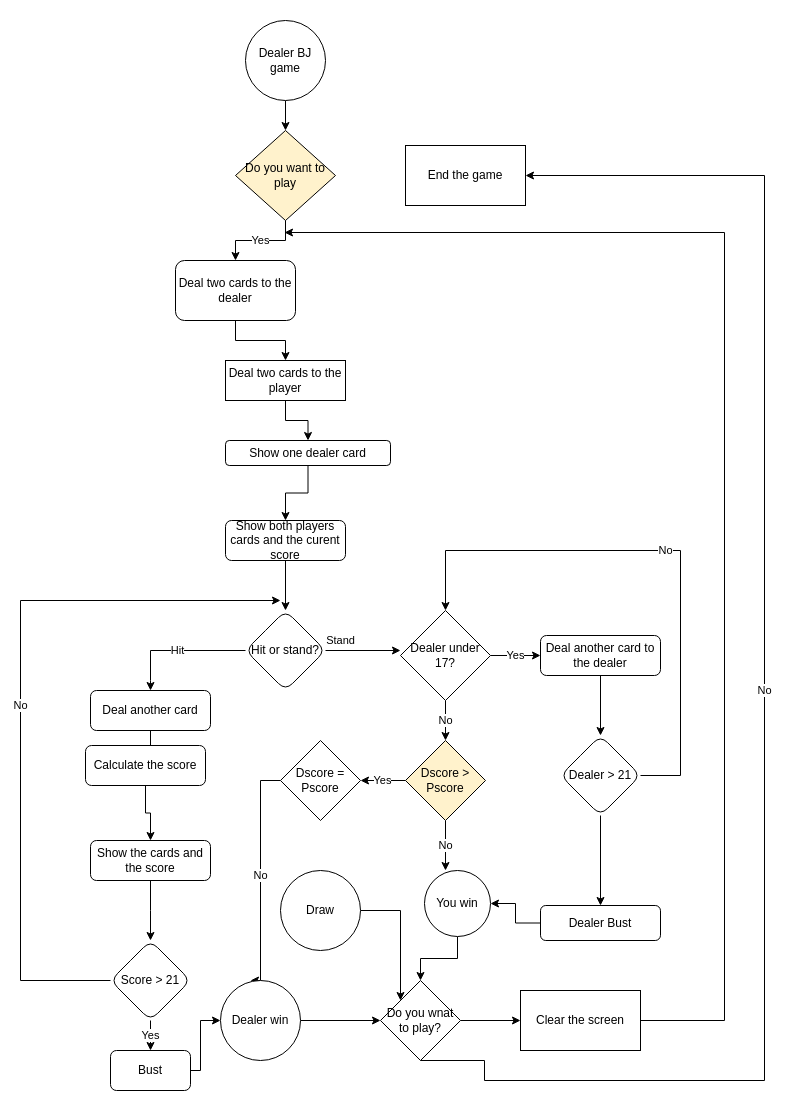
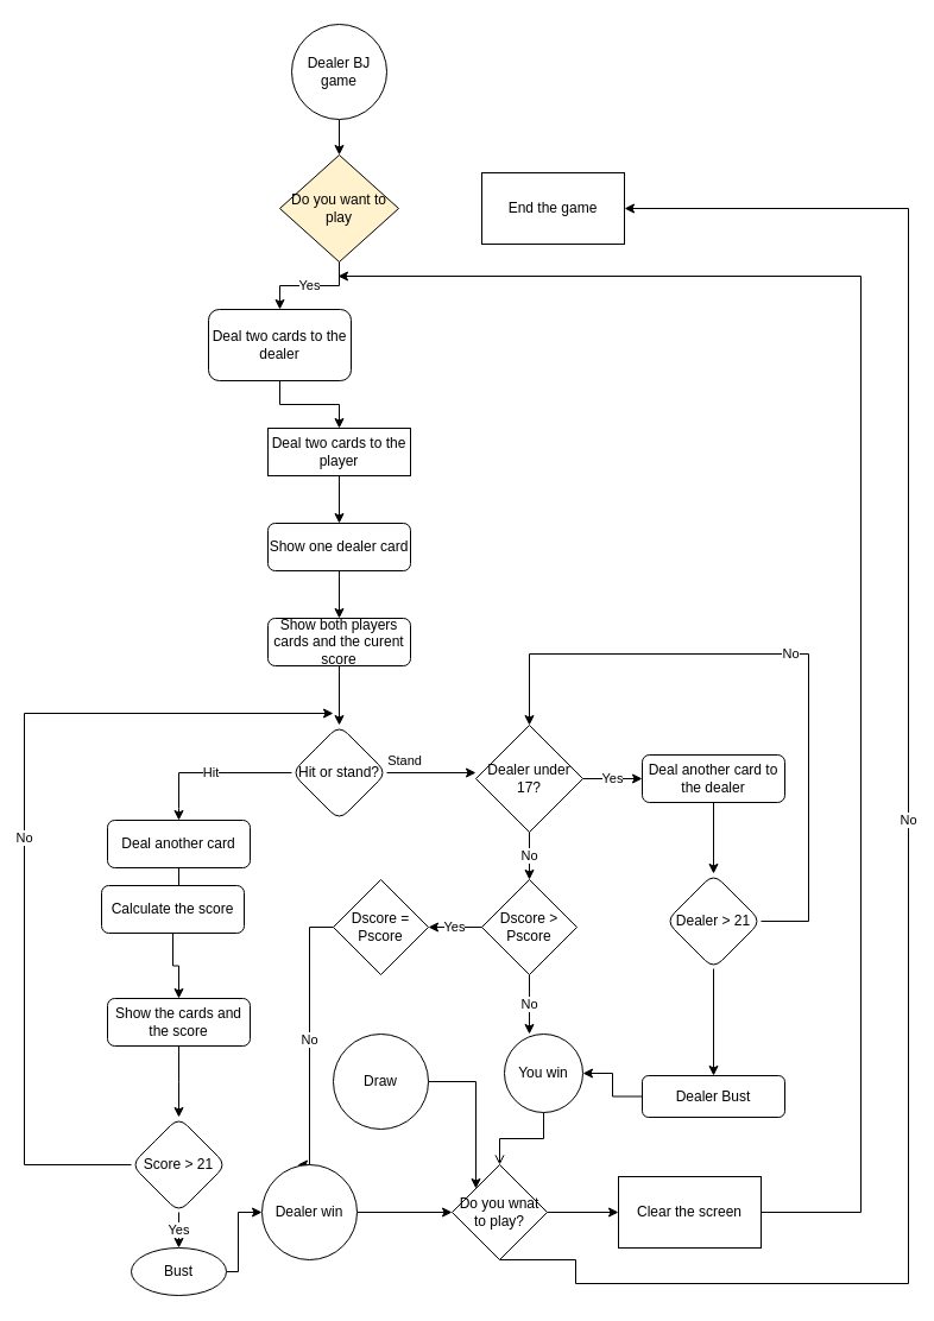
  <mxCell id="0" />
  <mxCell id="1" parent="0" />
  <mxCell id="2" style="edgeStyle=orthogonalEdgeStyle;rounded=0;orthogonalLoop=1;jettySize=auto;html=1;" parent="1" source="3" target="4" edge="1"><mxGeometry relative="1" as="geometry"><mxPoint x="285" y="170" as="targetPoint" /></mxGeometry></mxCell>
  <mxCell id="3" value="Dealer BJ game" style="ellipse;whiteSpace=wrap;html=1;aspect=fixed;" parent="1" vertex="1"><mxGeometry x="245" y="20" width="80" height="80" as="geometry" /></mxCell>
  <mxCell id="4" value="Do you want to play" style="rhombus;whiteSpace=wrap;html=1;fillColor=#fff2cc;" parent="1" vertex="1"><mxGeometry x="235" y="130" width="100" height="90" as="geometry" /></mxCell>
  <mxCell id="5" value="" style="edgeStyle=orthogonalEdgeStyle;rounded=0;orthogonalLoop=1;jettySize=auto;html=1;" parent="1" source="39" target="7" edge="1"><mxGeometry relative="1" as="geometry" /></mxCell>
  <mxCell id="6" value="" style="edgeStyle=orthogonalEdgeStyle;rounded=0;orthogonalLoop=1;jettySize=auto;html=1;" parent="1" source="7" target="9" edge="1"><mxGeometry relative="1" as="geometry" /></mxCell>
  <mxCell id="7" value="Deal two cards to the player" style="whiteSpace=wrap;html=1;rounded=0;" parent="1" vertex="1"><mxGeometry x="225" y="360" width="120" height="40" as="geometry" /></mxCell>
  <mxCell id="8" style="edgeStyle=orthogonalEdgeStyle;rounded=0;orthogonalLoop=1;jettySize=auto;html=1;" parent="1" source="9" target="11" edge="1"><mxGeometry relative="1" as="geometry"><mxPoint x="285" y="590" as="targetPoint" /></mxGeometry></mxCell>
- <mxCell id="9" value="Show one dealer card" style="whiteSpace=wrap;html=1;rounded=1;" parent="1" vertex="1"><mxGeometry x="225" y="440" width="165" height="25" as="geometry" /></mxCell>
+ <mxCell id="9" value="Show one dealer card" style="whiteSpace=wrap;html=1;rounded=1;" parent="1" vertex="1"><mxGeometry x="225" y="440" width="120" height="40" as="geometry" /></mxCell>
  <mxCell id="10" value="" style="edgeStyle=orthogonalEdgeStyle;rounded=0;orthogonalLoop=1;jettySize=auto;html=1;" parent="1" source="11" target="14" edge="1"><mxGeometry relative="1" as="geometry" /></mxCell>
  <mxCell id="11" value="Show both players cards and the curent score" style="rounded=1;whiteSpace=wrap;html=1;" parent="1" vertex="1"><mxGeometry x="225" y="520" width="120" height="40" as="geometry" /></mxCell>
  <mxCell id="12" value="Hit" style="edgeStyle=orthogonalEdgeStyle;rounded=0;orthogonalLoop=1;jettySize=auto;html=1;" parent="1" source="14" edge="1"><mxGeometry relative="1" as="geometry"><mxPoint x="150" y="690" as="targetPoint" /><Array as="points"><mxPoint x="150" y="650" /><mxPoint x="150" y="680" /></Array></mxGeometry></mxCell>
  <mxCell id="13" value="Stand" style="edgeStyle=orthogonalEdgeStyle;rounded=0;orthogonalLoop=1;jettySize=auto;html=1;" parent="1" source="14" edge="1"><mxGeometry x="-0.6" y="10" relative="1" as="geometry"><mxPoint x="400" y="650" as="targetPoint" /><mxPoint as="offset" /></mxGeometry></mxCell>
  <mxCell id="14" value="Hit or stand?" style="rhombus;whiteSpace=wrap;html=1;rounded=1;" parent="1" vertex="1"><mxGeometry x="245" y="610" width="80" height="80" as="geometry" /></mxCell>
  <mxCell id="15" style="edgeStyle=orthogonalEdgeStyle;rounded=0;orthogonalLoop=1;jettySize=auto;html=1;" parent="1" source="16" target="18" edge="1"><mxGeometry relative="1" as="geometry"><mxPoint x="150" y="770" as="targetPoint" /></mxGeometry></mxCell>
  <mxCell id="16" value="Deal another card" style="rounded=1;whiteSpace=wrap;html=1;" parent="1" vertex="1"><mxGeometry x="90" y="690" width="120" height="40" as="geometry" /></mxCell>
  <mxCell id="17" value="" style="edgeStyle=orthogonalEdgeStyle;rounded=0;orthogonalLoop=1;jettySize=auto;html=1;" parent="1" source="18" target="20" edge="1"><mxGeometry relative="1" as="geometry" /></mxCell>
  <mxCell id="18" value="Calculate the score" style="rounded=1;whiteSpace=wrap;html=1;" parent="1" vertex="1"><mxGeometry x="85" y="745" width="120" height="40" as="geometry" /></mxCell>
  <mxCell id="19" value="" style="edgeStyle=orthogonalEdgeStyle;rounded=0;orthogonalLoop=1;jettySize=auto;html=1;" parent="1" source="20" edge="1"><mxGeometry relative="1" as="geometry"><mxPoint x="150" y="940" as="targetPoint" /></mxGeometry></mxCell>
  <mxCell id="20" value="Show the cards and the score" style="whiteSpace=wrap;html=1;rounded=1;" parent="1" vertex="1"><mxGeometry x="90" y="840" width="120" height="40" as="geometry" /></mxCell>
  <mxCell id="21" value="Yes" style="edgeStyle=orthogonalEdgeStyle;rounded=0;orthogonalLoop=1;jettySize=auto;html=1;entryX=0;entryY=0.5;entryDx=0;entryDy=0;" parent="1" source="23" target="25" edge="1"><mxGeometry relative="1" as="geometry" /></mxCell>
  <mxCell id="22" value="No" style="edgeStyle=orthogonalEdgeStyle;rounded=0;orthogonalLoop=1;jettySize=auto;html=1;" parent="1" source="23" edge="1"><mxGeometry relative="1" as="geometry"><mxPoint x="445" y="740" as="targetPoint" /></mxGeometry></mxCell>
  <mxCell id="23" value="Dealer under 17?" style="rhombus;whiteSpace=wrap;html=1;" parent="1" vertex="1"><mxGeometry x="400" y="610" width="90" height="90" as="geometry" /></mxCell>
  <mxCell id="24" value="" style="edgeStyle=orthogonalEdgeStyle;rounded=0;orthogonalLoop=1;jettySize=auto;html=1;" parent="1" source="25" target="33" edge="1"><mxGeometry relative="1" as="geometry" /></mxCell>
  <mxCell id="25" value="Deal another card to the dealer" style="rounded=1;whiteSpace=wrap;html=1;" parent="1" vertex="1"><mxGeometry x="540" y="635" width="120" height="40" as="geometry" /></mxCell>
  <mxCell id="26" value="No" style="edgeStyle=orthogonalEdgeStyle;rounded=0;orthogonalLoop=1;jettySize=auto;html=1;" parent="1" edge="1"><mxGeometry relative="1" as="geometry"><mxPoint x="280" y="600" as="targetPoint" /><mxPoint x="110" y="980" as="sourcePoint" /><Array as="points"><mxPoint x="20" y="980" /></Array></mxGeometry></mxCell>
  <mxCell id="27" value="Yes" style="edgeStyle=orthogonalEdgeStyle;rounded=0;orthogonalLoop=1;jettySize=auto;html=1;exitX=0.5;exitY=1;exitDx=0;exitDy=0;" parent="1" source="28" target="30" edge="1"><mxGeometry relative="1" as="geometry"><mxPoint x="190" y="980" as="sourcePoint" /></mxGeometry></mxCell>
  <mxCell id="28" value="Score &amp;gt; 21" style="rhombus;whiteSpace=wrap;html=1;rounded=1;" parent="1" vertex="1"><mxGeometry x="110" y="940" width="80" height="80" as="geometry" /></mxCell>
  <mxCell id="29" style="edgeStyle=orthogonalEdgeStyle;rounded=0;orthogonalLoop=1;jettySize=auto;html=1;entryX=0;entryY=0.5;entryDx=0;entryDy=0;" parent="1" source="30" target="49" edge="1"><mxGeometry relative="1" as="geometry"><Array as="points"><mxPoint x="200" y="1070" /><mxPoint x="200" y="1020" /></Array></mxGeometry></mxCell>
- <mxCell id="30" value="Bust" style="whiteSpace=wrap;html=1;rounded=1;" parent="1" vertex="1"><mxGeometry x="110" y="1050" width="80" height="40" as="geometry" /></mxCell>
+ <mxCell id="30" value="Bust" style="ellipse;whiteSpace=wrap;html=1;" parent="1" vertex="1"><mxGeometry x="110" y="1050" width="80" height="40" as="geometry" /></mxCell>
  <mxCell id="31" value="No" style="edgeStyle=orthogonalEdgeStyle;rounded=0;orthogonalLoop=1;jettySize=auto;html=1;entryX=0.5;entryY=0;entryDx=0;entryDy=0;" parent="1" source="33" target="23" edge="1"><mxGeometry relative="1" as="geometry"><mxPoint x="440" y="550" as="targetPoint" /><Array as="points"><mxPoint x="680" y="775" /><mxPoint x="680" y="550" /><mxPoint x="445" y="550" /></Array></mxGeometry></mxCell>
  <mxCell id="32" value="" style="edgeStyle=orthogonalEdgeStyle;rounded=0;orthogonalLoop=1;jettySize=auto;html=1;" parent="1" source="33" target="35" edge="1"><mxGeometry relative="1" as="geometry" /></mxCell>
  <mxCell id="33" value="Dealer &amp;gt; 21" style="rhombus;whiteSpace=wrap;html=1;rounded=1;" parent="1" vertex="1"><mxGeometry x="560" y="735" width="80" height="80" as="geometry" /></mxCell>
  <mxCell id="34" style="edgeStyle=orthogonalEdgeStyle;rounded=0;orthogonalLoop=1;jettySize=auto;html=1;entryX=1;entryY=0.5;entryDx=0;entryDy=0;" parent="1" source="35" target="43" edge="1"><mxGeometry relative="1" as="geometry" /></mxCell>
  <mxCell id="35" value="Dealer Bust" style="whiteSpace=wrap;html=1;rounded=1;" parent="1" vertex="1"><mxGeometry x="540" y="905" width="120" height="35" as="geometry" /></mxCell>
  <mxCell id="36" value="No" style="edgeStyle=orthogonalEdgeStyle;rounded=0;orthogonalLoop=1;jettySize=auto;html=1;" parent="1" source="38" edge="1"><mxGeometry relative="1" as="geometry"><mxPoint x="445" y="870" as="targetPoint" /></mxGeometry></mxCell>
  <mxCell id="37" value="Yes" style="edgeStyle=orthogonalEdgeStyle;rounded=0;orthogonalLoop=1;jettySize=auto;html=1;" parent="1" source="38" target="45" edge="1"><mxGeometry relative="1" as="geometry" /></mxCell>
- <mxCell id="38" value="Dscore &amp;gt; Pscore" style="rhombus;whiteSpace=wrap;html=1;fillColor=#fff2cc;" parent="1" vertex="1"><mxGeometry x="405" y="740" width="80" height="80" as="geometry" /></mxCell>
+ <mxCell id="38" value="Dscore &amp;gt; Pscore" style="rhombus;whiteSpace=wrap;html=1;" parent="1" vertex="1"><mxGeometry x="405" y="740" width="80" height="80" as="geometry" /></mxCell>
  <mxCell id="39" value="Deal two cards to the dealer" style="rounded=1;whiteSpace=wrap;html=1;" parent="1" vertex="1"><mxGeometry x="175" y="260" width="120" height="60" as="geometry" /></mxCell>
  <mxCell id="40" value="Yes" style="edgeStyle=orthogonalEdgeStyle;rounded=0;orthogonalLoop=1;jettySize=auto;html=1;" parent="1" source="4" target="39" edge="1"><mxGeometry relative="1" as="geometry"><mxPoint x="285" y="320" as="targetPoint" /><mxPoint x="285" y="240" as="sourcePoint" /></mxGeometry></mxCell>
  <mxCell id="41" value="End the game" style="whiteSpace=wrap;html=1;" parent="1" vertex="1"><mxGeometry x="405" y="145" width="120" height="60" as="geometry" /></mxCell>
- <mxCell id="42" style="edgeStyle=orthogonalEdgeStyle;rounded=0;orthogonalLoop=1;jettySize=auto;html=1;entryX=0.5;entryY=0;entryDx=0;entryDy=0;" parent="1" source="43" target="52" edge="1"><mxGeometry relative="1" as="geometry" /></mxCell>
+ <mxCell id="42" style="edgeStyle=orthogonalEdgeStyle;rounded=0;orthogonalLoop=1;jettySize=auto;html=1;entryX=0.5;entryY=0;entryDx=0;entryDy=0;endArrow=open;" parent="1" source="43" target="52" edge="1"><mxGeometry relative="1" as="geometry" /></mxCell>
  <mxCell id="43" value="You win" style="ellipse;whiteSpace=wrap;html=1;aspect=fixed;" parent="1" vertex="1"><mxGeometry x="424" y="870" width="66" height="66" as="geometry" /></mxCell>
  <mxCell id="44" value="No" style="edgeStyle=orthogonalEdgeStyle;rounded=0;orthogonalLoop=1;jettySize=auto;html=1;" parent="1" source="45" edge="1"><mxGeometry relative="1" as="geometry"><mxPoint x="250" y="980" as="targetPoint" /><Array as="points"><mxPoint x="260" y="780" /><mxPoint x="260" y="980" /></Array></mxGeometry></mxCell>
  <mxCell id="45" value="Dscore = Pscore" style="rhombus;whiteSpace=wrap;html=1;" parent="1" vertex="1"><mxGeometry x="280" y="740" width="80" height="80" as="geometry" /></mxCell>
  <mxCell id="46" style="edgeStyle=orthogonalEdgeStyle;rounded=0;orthogonalLoop=1;jettySize=auto;html=1;entryX=0;entryY=0;entryDx=0;entryDy=0;" parent="1" source="47" target="52" edge="1"><mxGeometry relative="1" as="geometry" /></mxCell>
  <mxCell id="47" value="Draw" style="ellipse;whiteSpace=wrap;html=1;aspect=fixed;" parent="1" vertex="1"><mxGeometry x="280" y="870" width="80" height="80" as="geometry" /></mxCell>
  <mxCell id="48" style="edgeStyle=orthogonalEdgeStyle;rounded=0;orthogonalLoop=1;jettySize=auto;html=1;entryX=0;entryY=0.5;entryDx=0;entryDy=0;" parent="1" source="49" target="52" edge="1"><mxGeometry relative="1" as="geometry" /></mxCell>
  <mxCell id="49" value="Dealer win" style="ellipse;whiteSpace=wrap;html=1;aspect=fixed;" parent="1" vertex="1"><mxGeometry x="220" y="980" width="80" height="80" as="geometry" /></mxCell>
  <mxCell id="50" value="" style="edgeStyle=orthogonalEdgeStyle;rounded=0;orthogonalLoop=1;jettySize=auto;html=1;" parent="1" source="52" target="54" edge="1"><mxGeometry relative="1" as="geometry" /></mxCell>
  <mxCell id="51" value="No" style="edgeStyle=orthogonalEdgeStyle;rounded=0;orthogonalLoop=1;jettySize=auto;html=1;exitX=0.5;exitY=1;exitDx=0;exitDy=0;entryX=1;entryY=0.5;entryDx=0;entryDy=0;" parent="1" source="52" target="41" edge="1"><mxGeometry relative="1" as="geometry"><mxPoint x="764" y="160" as="targetPoint" /><Array as="points"><mxPoint x="484" y="1080" /><mxPoint x="764" y="1080" /><mxPoint x="764" y="175" /></Array></mxGeometry></mxCell>
  <mxCell id="52" value="Do you wnat to play?" style="rhombus;whiteSpace=wrap;html=1;" parent="1" vertex="1"><mxGeometry x="380" y="980" width="80" height="80" as="geometry" /></mxCell>
  <mxCell id="53" style="edgeStyle=orthogonalEdgeStyle;rounded=0;orthogonalLoop=1;jettySize=auto;html=1;" parent="1" source="54" edge="1"><mxGeometry relative="1" as="geometry"><mxPoint x="284" y="232" as="targetPoint" /><Array as="points"><mxPoint x="724" y="1020" /><mxPoint x="724" y="232" /></Array></mxGeometry></mxCell>
  <mxCell id="54" value="Clear the screen" style="whiteSpace=wrap;html=1;" parent="1" vertex="1"><mxGeometry x="520" y="990" width="120" height="60" as="geometry" /></mxCell>
